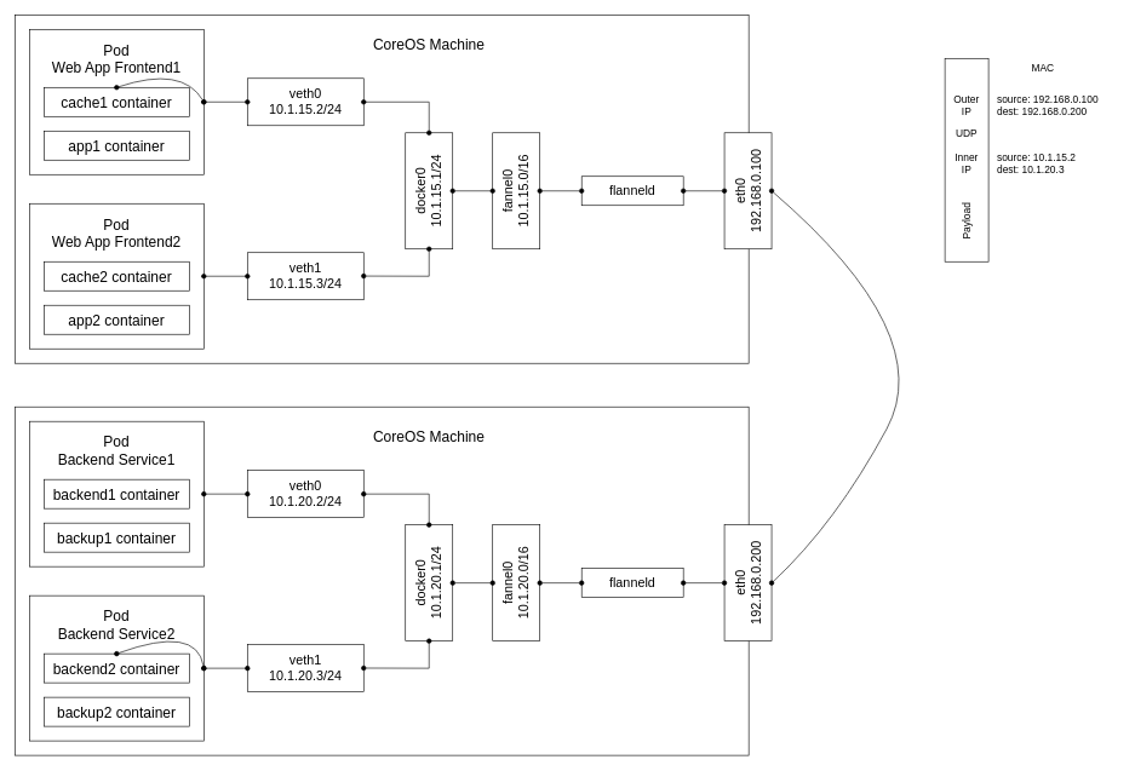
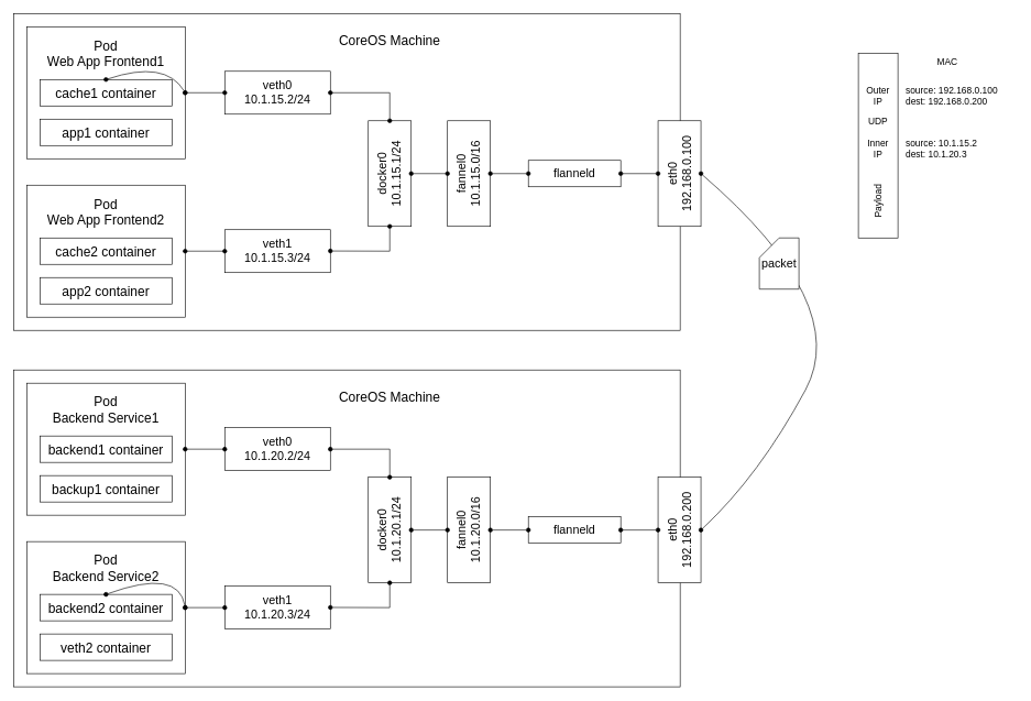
  <mxCell id="0" />
  <mxCell id="1" parent="0" />
  <mxCell id="2" value="" style="group" vertex="1" connectable="0" parent="1"><mxGeometry x="20" y="20" width="1520" height="1020" as="geometry" /></mxCell>
  <mxCell id="3" value="" style="rounded=0;whiteSpace=wrap;html=1;rotation=90;fillColor=none;fontSize=14;" vertex="1" parent="2"><mxGeometry x="1170" y="170" width="280" height="60" as="geometry" /></mxCell>
  <mxCell id="4" value="" style="group" vertex="1" connectable="0" parent="2"><mxGeometry width="1270" height="1020" as="geometry" /></mxCell>
  <mxCell id="5" value="" style="group" vertex="1" connectable="0" parent="4"><mxGeometry width="1041.5" height="480" as="geometry" /></mxCell>
  <mxCell id="6" value="" style="rounded=0;whiteSpace=wrap;html=1;fillColor=none;" vertex="1" parent="5"><mxGeometry width="1010" height="480" as="geometry" /></mxCell>
  <mxCell id="7" value="veth0&lt;br style=&quot;font-size: 18px;&quot;&gt;10.1.15.2/24" style="rounded=0;whiteSpace=wrap;html=1;fontSize=18;" vertex="1" parent="5"><mxGeometry x="320" y="87.5" width="160" height="65" as="geometry" /></mxCell>
  <mxCell id="8" value="veth1&lt;br style=&quot;font-size: 18px;&quot;&gt;10.1.15.3/24" style="rounded=0;whiteSpace=wrap;html=1;fontSize=18;" vertex="1" parent="5"><mxGeometry x="320" y="327.5" width="160" height="65" as="geometry" /></mxCell>
  <mxCell id="9" value="docker0&lt;br style=&quot;font-size: 18px;&quot;&gt;10.1.15.1/24" style="rounded=0;whiteSpace=wrap;html=1;fontSize=18;rotation=-90;" vertex="1" parent="5"><mxGeometry x="490" y="210" width="160" height="65" as="geometry" /></mxCell>
  <mxCell id="10" value="fannel0&lt;br style=&quot;font-size: 18px;&quot;&gt;10.1.15.0/16" style="rounded=0;whiteSpace=wrap;html=1;fontSize=18;rotation=-90;" vertex="1" parent="5"><mxGeometry x="610" y="210" width="160" height="65" as="geometry" /></mxCell>
  <mxCell id="11" value="" style="group" vertex="1" connectable="0" parent="5"><mxGeometry x="20" y="20" width="240" height="200" as="geometry" /></mxCell>
  <mxCell id="12" value="" style="rounded=0;whiteSpace=wrap;html=1;fillColor=none;" vertex="1" parent="11"><mxGeometry width="240" height="200" as="geometry" /></mxCell>
  <mxCell id="13" value="cache1 container" style="rounded=0;whiteSpace=wrap;html=1;fontSize=20;" vertex="1" parent="11"><mxGeometry x="20" y="80" width="200" height="40" as="geometry" /></mxCell>
  <mxCell id="14" value="app1 container" style="rounded=0;whiteSpace=wrap;html=1;fontSize=20;" vertex="1" parent="11"><mxGeometry x="20" y="140" width="200" height="40" as="geometry" /></mxCell>
  <mxCell id="15" value="&lt;font style=&quot;font-size: 20px;&quot;&gt;Pod&lt;br style=&quot;font-size: 20px;&quot;&gt;Web App Frontend1&lt;/font&gt;" style="text;html=1;strokeColor=none;fillColor=none;align=center;verticalAlign=middle;whiteSpace=wrap;rounded=0;fontSize=20;" vertex="1" parent="11"><mxGeometry x="20" y="10" width="200" height="60" as="geometry" /></mxCell>
  <mxCell id="16" value="" style="curved=1;endArrow=oval;html=1;rounded=0;endFill=1;startArrow=oval;startFill=1;exitX=0.5;exitY=0;exitDx=0;exitDy=0;entryX=1;entryY=0.5;entryDx=0;entryDy=0;" edge="1" parent="11" source="13" target="12"><mxGeometry width="50" height="50" relative="1" as="geometry"><mxPoint x="360" y="-40" as="sourcePoint" /><mxPoint x="440" y="-110" as="targetPoint" /><Array as="points"><mxPoint x="210" y="50" /></Array></mxGeometry></mxCell>
  <mxCell id="17" value="" style="group" vertex="1" connectable="0" parent="5"><mxGeometry x="20" y="260" width="240" height="200" as="geometry" /></mxCell>
  <mxCell id="18" value="" style="rounded=0;whiteSpace=wrap;html=1;fillColor=none;" vertex="1" parent="17"><mxGeometry width="240" height="200" as="geometry" /></mxCell>
  <mxCell id="19" value="cache2 container" style="rounded=0;whiteSpace=wrap;html=1;fontSize=20;" vertex="1" parent="17"><mxGeometry x="20" y="80" width="200" height="40" as="geometry" /></mxCell>
  <mxCell id="20" value="app2 container" style="rounded=0;whiteSpace=wrap;html=1;fontSize=20;" vertex="1" parent="17"><mxGeometry x="20" y="140" width="200" height="40" as="geometry" /></mxCell>
  <mxCell id="21" value="&lt;font style=&quot;font-size: 20px;&quot;&gt;Pod&lt;br style=&quot;font-size: 20px;&quot;&gt;Web App Frontend2&lt;/font&gt;" style="text;html=1;strokeColor=none;fillColor=none;align=center;verticalAlign=middle;whiteSpace=wrap;rounded=0;fontSize=20;" vertex="1" parent="17"><mxGeometry x="20" y="10" width="200" height="60" as="geometry" /></mxCell>
  <mxCell id="22" value="flanneld" style="rounded=0;whiteSpace=wrap;html=1;fontSize=18;" vertex="1" parent="5"><mxGeometry x="780" y="222.5" width="140" height="40" as="geometry" /></mxCell>
  <mxCell id="23" value="CoreOS Machine" style="text;html=1;strokeColor=none;fillColor=none;align=center;verticalAlign=middle;whiteSpace=wrap;rounded=0;fontSize=20;" vertex="1" parent="5"><mxGeometry x="460" y="20" width="220" height="40" as="geometry" /></mxCell>
  <mxCell id="24" value="eth0&lt;br style=&quot;font-size: 18px;&quot;&gt;192.168.0.100" style="rounded=0;whiteSpace=wrap;html=1;fontSize=18;rotation=-90;" vertex="1" parent="5"><mxGeometry x="929" y="210" width="160" height="65" as="geometry" /></mxCell>
  <mxCell id="25" value="" style="endArrow=oval;html=1;rounded=0;exitX=1;exitY=0.5;exitDx=0;exitDy=0;entryX=0;entryY=0.5;entryDx=0;entryDy=0;startArrow=oval;startFill=1;endFill=1;" edge="1" parent="5" source="12" target="7"><mxGeometry width="50" height="50" relative="1" as="geometry"><mxPoint x="270" y="160" as="sourcePoint" /><mxPoint x="320" y="110" as="targetPoint" /></mxGeometry></mxCell>
  <mxCell id="26" value="" style="endArrow=oval;html=1;rounded=0;entryX=1;entryY=0.5;entryDx=0;entryDy=0;startArrow=oval;startFill=1;endFill=1;" edge="1" parent="5" source="7" target="9"><mxGeometry width="50" height="50" relative="1" as="geometry"><mxPoint x="505" y="119.76" as="sourcePoint" /><mxPoint x="565" y="119.76" as="targetPoint" /><Array as="points"><mxPoint x="570" y="120" /></Array></mxGeometry></mxCell>
  <mxCell id="27" value="" style="endArrow=oval;html=1;rounded=0;exitX=1;exitY=0.5;exitDx=0;exitDy=0;entryX=0;entryY=0.5;entryDx=0;entryDy=0;startArrow=oval;startFill=1;endFill=1;" edge="1" parent="5" target="9"><mxGeometry width="50" height="50" relative="1" as="geometry"><mxPoint x="480" y="359.76" as="sourcePoint" /><mxPoint x="540" y="359.76" as="targetPoint" /><Array as="points"><mxPoint x="570" y="360" /></Array></mxGeometry></mxCell>
  <mxCell id="28" value="" style="endArrow=oval;html=1;rounded=0;entryX=0.5;entryY=0;entryDx=0;entryDy=0;startArrow=oval;startFill=1;endFill=1;exitX=0.5;exitY=1;exitDx=0;exitDy=0;" edge="1" parent="5" source="9" target="10"><mxGeometry width="50" height="50" relative="1" as="geometry"><mxPoint x="610" y="240.07" as="sourcePoint" /><mxPoint x="650" y="239.83" as="targetPoint" /></mxGeometry></mxCell>
  <mxCell id="29" value="" style="endArrow=oval;html=1;rounded=0;entryX=0;entryY=0.5;entryDx=0;entryDy=0;startArrow=oval;startFill=1;endFill=1;exitX=0.5;exitY=1;exitDx=0;exitDy=0;" edge="1" parent="5" source="10" target="22"><mxGeometry width="50" height="50" relative="1" as="geometry"><mxPoint x="725" y="297.5" as="sourcePoint" /><mxPoint x="780" y="297.5" as="targetPoint" /></mxGeometry></mxCell>
  <mxCell id="30" value="" style="endArrow=oval;html=1;rounded=0;startArrow=oval;startFill=1;endFill=1;entryX=0.5;entryY=0;entryDx=0;entryDy=0;exitX=1;exitY=0.5;exitDx=0;exitDy=0;" edge="1" parent="5" source="22" target="24"><mxGeometry width="50" height="50" relative="1" as="geometry"><mxPoint x="920" y="242.33" as="sourcePoint" /><mxPoint x="970" y="240" as="targetPoint" /></mxGeometry></mxCell>
  <mxCell id="31" value="" style="endArrow=oval;html=1;rounded=0;exitX=1;exitY=0.5;exitDx=0;exitDy=0;entryX=0;entryY=0.5;entryDx=0;entryDy=0;startArrow=oval;startFill=1;endFill=1;" edge="1" parent="5" source="18" target="8"><mxGeometry width="50" height="50" relative="1" as="geometry"><mxPoint x="290" y="290" as="sourcePoint" /><mxPoint x="350" y="290" as="targetPoint" /></mxGeometry></mxCell>
  <mxCell id="32" value="" style="group" vertex="1" connectable="0" parent="4"><mxGeometry y="540" width="1041.5" height="480" as="geometry" /></mxCell>
  <mxCell id="33" value="" style="rounded=0;whiteSpace=wrap;html=1;fillColor=none;" vertex="1" parent="32"><mxGeometry width="1010" height="480" as="geometry" /></mxCell>
  <mxCell id="34" value="veth0&lt;br style=&quot;font-size: 18px;&quot;&gt;10.1.20.2/24" style="rounded=0;whiteSpace=wrap;html=1;fontSize=18;" vertex="1" parent="32"><mxGeometry x="320" y="87.5" width="160" height="65" as="geometry" /></mxCell>
  <mxCell id="35" value="veth1&lt;br style=&quot;font-size: 18px;&quot;&gt;10.1.20.3/24" style="rounded=0;whiteSpace=wrap;html=1;fontSize=18;" vertex="1" parent="32"><mxGeometry x="320" y="327.5" width="160" height="65" as="geometry" /></mxCell>
  <mxCell id="36" value="docker0&lt;br style=&quot;font-size: 18px;&quot;&gt;10.1.20.1/24" style="rounded=0;whiteSpace=wrap;html=1;fontSize=18;rotation=-90;" vertex="1" parent="32"><mxGeometry x="490" y="210" width="160" height="65" as="geometry" /></mxCell>
  <mxCell id="37" value="fannel0&lt;br style=&quot;font-size: 18px;&quot;&gt;10.1.20.0/16" style="rounded=0;whiteSpace=wrap;html=1;fontSize=18;rotation=-90;" vertex="1" parent="32"><mxGeometry x="610" y="210" width="160" height="65" as="geometry" /></mxCell>
  <mxCell id="38" value="" style="group" vertex="1" connectable="0" parent="32"><mxGeometry x="20" y="20" width="240" height="200" as="geometry" /></mxCell>
  <mxCell id="39" value="" style="rounded=0;whiteSpace=wrap;html=1;fillColor=none;" vertex="1" parent="38"><mxGeometry width="240" height="200" as="geometry" /></mxCell>
  <mxCell id="40" value="backend1 container" style="rounded=0;whiteSpace=wrap;html=1;fontSize=20;" vertex="1" parent="38"><mxGeometry x="20" y="80" width="200" height="40" as="geometry" /></mxCell>
  <mxCell id="41" value="backup1 container" style="rounded=0;whiteSpace=wrap;html=1;fontSize=20;" vertex="1" parent="38"><mxGeometry x="20" y="140" width="200" height="40" as="geometry" /></mxCell>
  <mxCell id="42" value="&lt;font style=&quot;font-size: 20px;&quot;&gt;Pod&lt;br style=&quot;font-size: 20px;&quot;&gt;Backend Service1&lt;/font&gt;" style="text;html=1;strokeColor=none;fillColor=none;align=center;verticalAlign=middle;whiteSpace=wrap;rounded=0;fontSize=20;" vertex="1" parent="38"><mxGeometry x="20" y="10" width="200" height="60" as="geometry" /></mxCell>
  <mxCell id="43" value="" style="group" vertex="1" connectable="0" parent="32"><mxGeometry x="20" y="260" width="240" height="200" as="geometry" /></mxCell>
  <mxCell id="44" value="" style="rounded=0;whiteSpace=wrap;html=1;fillColor=none;" vertex="1" parent="43"><mxGeometry width="240" height="200" as="geometry" /></mxCell>
  <mxCell id="45" value="backend2 container" style="rounded=0;whiteSpace=wrap;html=1;fontSize=20;" vertex="1" parent="43"><mxGeometry x="20" y="80" width="200" height="40" as="geometry" /></mxCell>
- <mxCell id="46" value="backup2 container" style="rounded=0;whiteSpace=wrap;html=1;fontSize=20;" vertex="1" parent="43"><mxGeometry x="20" y="140" width="200" height="40" as="geometry" /></mxCell>
+ <mxCell id="46" value="veth2 container" style="rounded=0;whiteSpace=wrap;html=1;fontSize=20;" vertex="1" parent="43"><mxGeometry x="20" y="140" width="200" height="40" as="geometry" /></mxCell>
  <mxCell id="47" value="&lt;font style=&quot;font-size: 20px;&quot;&gt;Pod&lt;br style=&quot;font-size: 20px;&quot;&gt;Backend Service2&lt;/font&gt;" style="text;html=1;strokeColor=none;fillColor=none;align=center;verticalAlign=middle;whiteSpace=wrap;rounded=0;fontSize=20;" vertex="1" parent="43"><mxGeometry x="20" y="10" width="200" height="60" as="geometry" /></mxCell>
  <mxCell id="48" value="flanneld" style="rounded=0;whiteSpace=wrap;html=1;fontSize=18;" vertex="1" parent="32"><mxGeometry x="780" y="222.5" width="140" height="40" as="geometry" /></mxCell>
  <mxCell id="49" value="CoreOS Machine" style="text;html=1;strokeColor=none;fillColor=none;align=center;verticalAlign=middle;whiteSpace=wrap;rounded=0;fontSize=20;" vertex="1" parent="32"><mxGeometry x="460" y="20" width="220" height="40" as="geometry" /></mxCell>
  <mxCell id="50" value="eth0&lt;br style=&quot;font-size: 18px;&quot;&gt;192.168.0.200" style="rounded=0;whiteSpace=wrap;html=1;fontSize=18;rotation=-90;" vertex="1" parent="32"><mxGeometry x="929" y="210" width="160" height="65" as="geometry" /></mxCell>
  <mxCell id="51" value="" style="endArrow=oval;html=1;rounded=0;exitX=1;exitY=0.5;exitDx=0;exitDy=0;entryX=0;entryY=0.5;entryDx=0;entryDy=0;startArrow=oval;startFill=1;endFill=1;" edge="1" parent="32" source="39" target="34"><mxGeometry width="50" height="50" relative="1" as="geometry"><mxPoint x="270" y="160" as="sourcePoint" /><mxPoint x="320" y="110" as="targetPoint" /></mxGeometry></mxCell>
  <mxCell id="52" value="" style="endArrow=oval;html=1;rounded=0;entryX=1;entryY=0.5;entryDx=0;entryDy=0;startArrow=oval;startFill=1;endFill=1;" edge="1" parent="32" source="34" target="36"><mxGeometry width="50" height="50" relative="1" as="geometry"><mxPoint x="505" y="119.76" as="sourcePoint" /><mxPoint x="565" y="119.76" as="targetPoint" /><Array as="points"><mxPoint x="570" y="120" /></Array></mxGeometry></mxCell>
  <mxCell id="53" value="" style="endArrow=oval;html=1;rounded=0;exitX=1;exitY=0.5;exitDx=0;exitDy=0;entryX=0;entryY=0.5;entryDx=0;entryDy=0;startArrow=oval;startFill=1;endFill=1;" edge="1" parent="32" target="36"><mxGeometry width="50" height="50" relative="1" as="geometry"><mxPoint x="480" y="359.76" as="sourcePoint" /><mxPoint x="540" y="359.76" as="targetPoint" /><Array as="points"><mxPoint x="570" y="360" /></Array></mxGeometry></mxCell>
  <mxCell id="54" value="" style="endArrow=oval;html=1;rounded=0;entryX=0.5;entryY=0;entryDx=0;entryDy=0;startArrow=oval;startFill=1;endFill=1;exitX=0.5;exitY=1;exitDx=0;exitDy=0;" edge="1" parent="32" source="36" target="37"><mxGeometry width="50" height="50" relative="1" as="geometry"><mxPoint x="610" y="240.07" as="sourcePoint" /><mxPoint x="650" y="239.83" as="targetPoint" /></mxGeometry></mxCell>
  <mxCell id="55" value="" style="endArrow=oval;html=1;rounded=0;entryX=0;entryY=0.5;entryDx=0;entryDy=0;startArrow=oval;startFill=1;endFill=1;exitX=0.5;exitY=1;exitDx=0;exitDy=0;" edge="1" parent="32" source="37" target="48"><mxGeometry width="50" height="50" relative="1" as="geometry"><mxPoint x="725" y="297.5" as="sourcePoint" /><mxPoint x="780" y="297.5" as="targetPoint" /></mxGeometry></mxCell>
  <mxCell id="56" value="" style="endArrow=oval;html=1;rounded=0;startArrow=oval;startFill=1;endFill=1;entryX=0.5;entryY=0;entryDx=0;entryDy=0;exitX=1;exitY=0.5;exitDx=0;exitDy=0;" edge="1" parent="32" source="48" target="50"><mxGeometry width="50" height="50" relative="1" as="geometry"><mxPoint x="920" y="242.33" as="sourcePoint" /><mxPoint x="970" y="240" as="targetPoint" /></mxGeometry></mxCell>
  <mxCell id="57" value="" style="endArrow=oval;html=1;rounded=0;exitX=1;exitY=0.5;exitDx=0;exitDy=0;entryX=0;entryY=0.5;entryDx=0;entryDy=0;startArrow=oval;startFill=1;endFill=1;" edge="1" parent="32" source="44" target="35"><mxGeometry width="50" height="50" relative="1" as="geometry"><mxPoint x="290" y="290" as="sourcePoint" /><mxPoint x="350" y="290" as="targetPoint" /></mxGeometry></mxCell>
  <mxCell id="58" value="" style="curved=1;endArrow=oval;html=1;rounded=0;endFill=1;startArrow=oval;startFill=1;exitX=0.5;exitY=0;exitDx=0;exitDy=0;" edge="1" parent="32" source="45"><mxGeometry width="50" height="50" relative="1" as="geometry"><mxPoint x="290" y="275" as="sourcePoint" /><mxPoint x="260" y="360" as="targetPoint" /><Array as="points"><mxPoint x="250" y="300" /></Array></mxGeometry></mxCell>
  <mxCell id="59" value="" style="curved=1;endArrow=oval;html=1;rounded=0;endFill=1;startArrow=oval;startFill=1;exitX=0.5;exitY=1;exitDx=0;exitDy=0;entryX=0.5;entryY=1;entryDx=0;entryDy=0;" edge="1" parent="4" source="24" target="50"><mxGeometry width="50" height="50" relative="1" as="geometry"><mxPoint x="1100" y="150" as="sourcePoint" /><mxPoint x="1180" y="80" as="targetPoint" /><Array as="points"><mxPoint x="1270" y="440" /><mxPoint x="1130" y="700" /></Array></mxGeometry></mxCell>
+ <mxCell id="60" value="packet" style="shape=card;whiteSpace=wrap;html=1;fontSize=18;" vertex="1" parent="4"><mxGeometry x="1130" y="340" width="60" height="77.5" as="geometry" /></mxCell>
  <mxCell id="61" value="MAC" style="text;html=1;strokeColor=none;fillColor=none;align=center;verticalAlign=middle;whiteSpace=wrap;rounded=0;fontSize=14;" vertex="1" parent="2"><mxGeometry x="1385" y="59" width="60" height="30" as="geometry" /></mxCell>
  <mxCell id="62" value="Outer&lt;br style=&quot;font-size: 14px;&quot;&gt;IP" style="text;html=1;strokeColor=none;fillColor=none;align=center;verticalAlign=middle;whiteSpace=wrap;rounded=0;fontSize=14;" vertex="1" parent="2"><mxGeometry x="1280" y="109" width="60" height="30" as="geometry" /></mxCell>
  <mxCell id="63" value="UDP" style="text;html=1;strokeColor=none;fillColor=none;align=center;verticalAlign=middle;whiteSpace=wrap;rounded=0;fontSize=14;" vertex="1" parent="2"><mxGeometry x="1280" y="149" width="60" height="30" as="geometry" /></mxCell>
  <mxCell id="64" value="Inner&lt;br style=&quot;font-size: 14px;&quot;&gt;IP" style="text;html=1;strokeColor=none;fillColor=none;align=center;verticalAlign=middle;whiteSpace=wrap;rounded=0;fontSize=14;" vertex="1" parent="2"><mxGeometry x="1280" y="189" width="60" height="30" as="geometry" /></mxCell>
  <mxCell id="65" value="Payload" style="text;html=1;strokeColor=none;fillColor=none;align=center;verticalAlign=middle;whiteSpace=wrap;rounded=0;rotation=-90;fontSize=14;" vertex="1" parent="2"><mxGeometry x="1280" y="269" width="60" height="30" as="geometry" /></mxCell>
  <mxCell id="66" value="&lt;font style=&quot;font-size: 14px;&quot;&gt;source: 192.168.0.100&lt;br style=&quot;font-size: 14px;&quot;&gt;dest: 192.168.0.200&lt;/font&gt;" style="text;html=1;strokeColor=none;fillColor=none;align=left;verticalAlign=middle;whiteSpace=wrap;rounded=0;fontSize=14;" vertex="1" parent="2"><mxGeometry x="1350" y="103.5" width="170" height="41" as="geometry" /></mxCell>
  <mxCell id="67" value="&lt;font style=&quot;font-size: 14px;&quot;&gt;source: 10.1.15.2&lt;br style=&quot;font-size: 14px;&quot;&gt;dest: 10.1.20.3&lt;/font&gt;" style="text;html=1;strokeColor=none;fillColor=none;align=left;verticalAlign=middle;whiteSpace=wrap;rounded=0;fontSize=14;" vertex="1" parent="2"><mxGeometry x="1350" y="183.5" width="170" height="41" as="geometry" /></mxCell>
